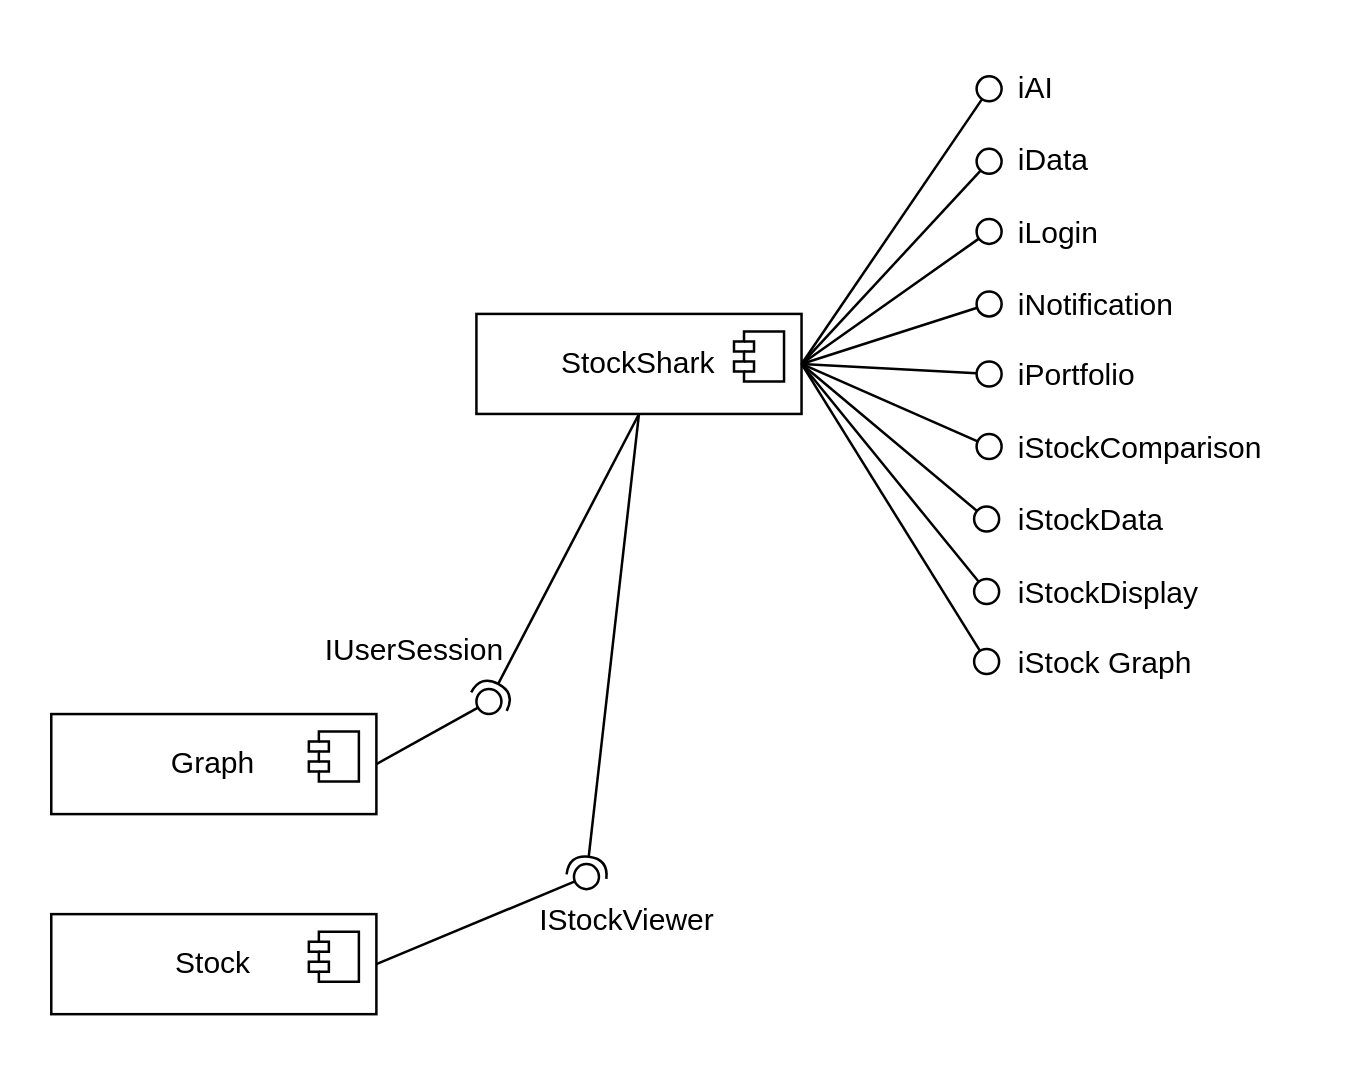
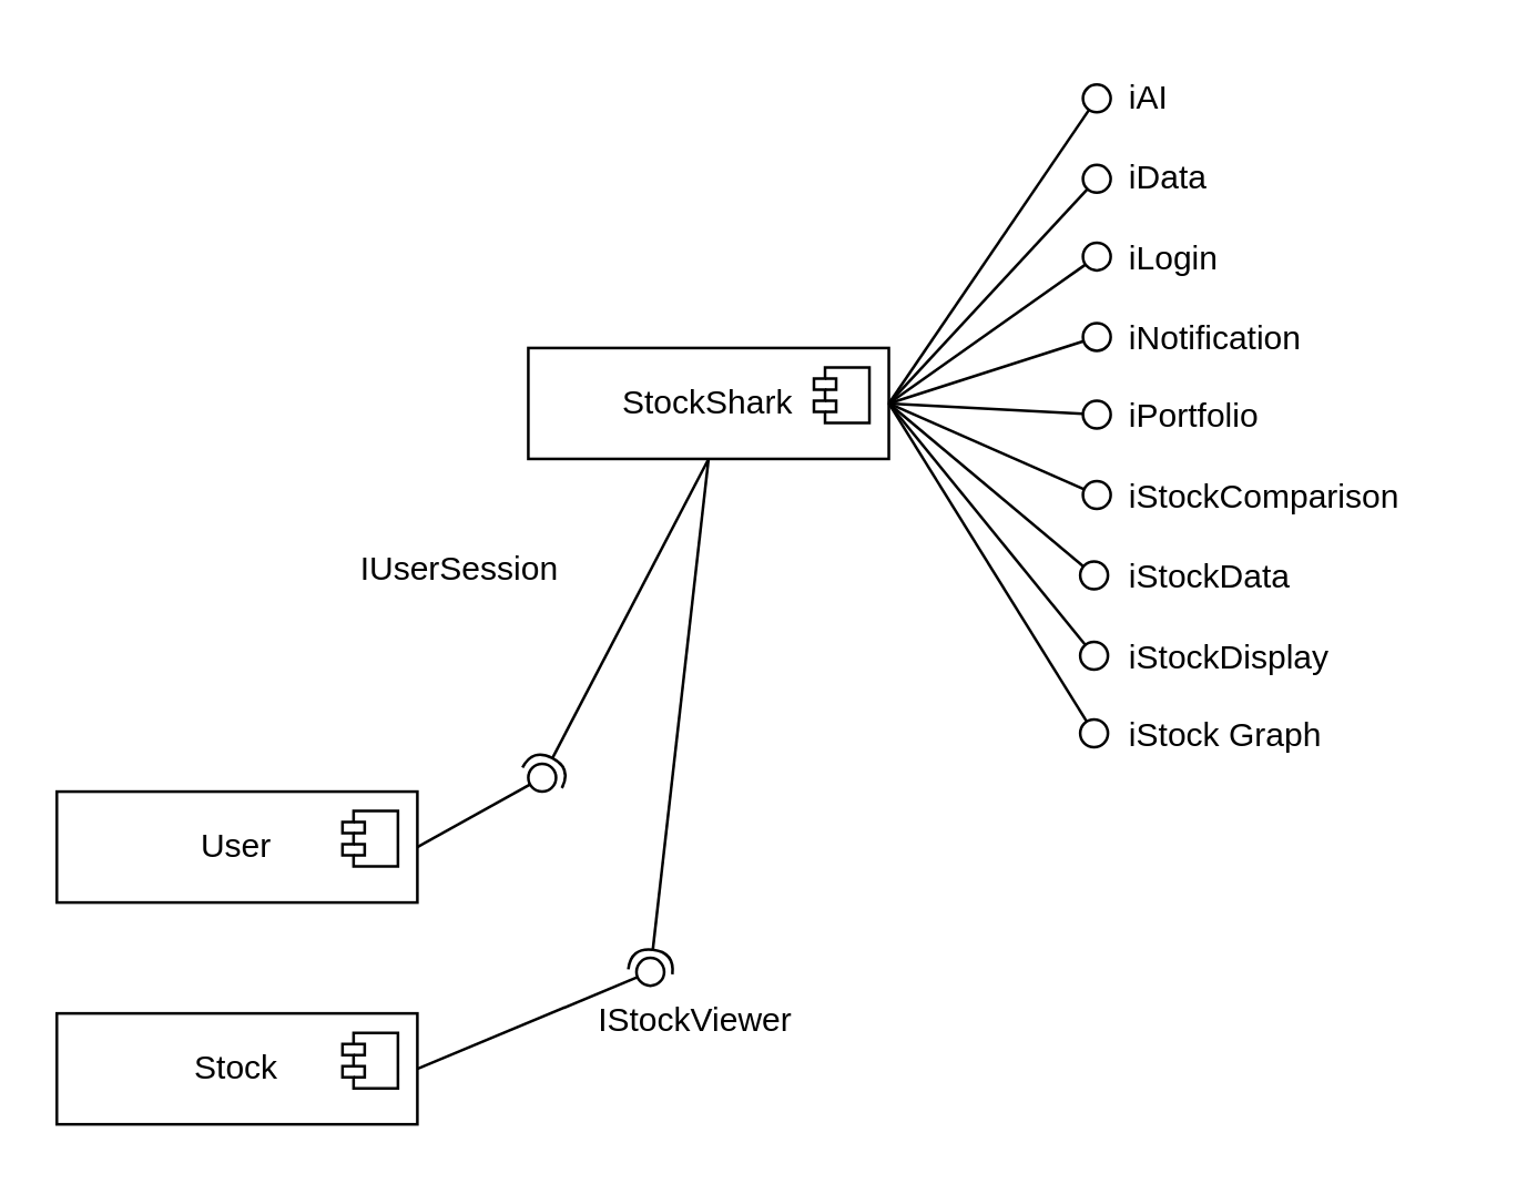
  <mxCell id="0" />
  <mxCell id="1" parent="0" />
  <mxCell id="2" value="StockShark" style="html=1;dropTarget=0;whiteSpace=wrap;" vertex="1" parent="1"><mxGeometry x="190" y="125" width="130" height="40" as="geometry" /></mxCell>
  <mxCell id="3" value="" style="shape=module;jettyWidth=8;jettyHeight=4;" vertex="1" parent="2"><mxGeometry x="1" width="20" height="20" relative="1" as="geometry"><mxPoint x="-27" y="7" as="offset" /></mxGeometry></mxCell>
- <mxCell id="4" value="Graph" style="html=1;dropTarget=0;whiteSpace=wrap;" vertex="1" parent="1"><mxGeometry x="20" y="285" width="130" height="40" as="geometry" /></mxCell>
+ <mxCell id="4" value="User" style="html=1;dropTarget=0;whiteSpace=wrap;" vertex="1" parent="1"><mxGeometry x="20" y="285" width="130" height="40" as="geometry" /></mxCell>
  <mxCell id="5" value="" style="shape=module;jettyWidth=8;jettyHeight=4;" vertex="1" parent="4"><mxGeometry x="1" width="20" height="20" relative="1" as="geometry"><mxPoint x="-27" y="7" as="offset" /></mxGeometry></mxCell>
  <mxCell id="6" value="Stock" style="html=1;dropTarget=0;whiteSpace=wrap;" vertex="1" parent="1"><mxGeometry x="20" y="365" width="130" height="40" as="geometry" /></mxCell>
  <mxCell id="7" value="" style="shape=module;jettyWidth=8;jettyHeight=4;" vertex="1" parent="6"><mxGeometry x="1" width="20" height="20" relative="1" as="geometry"><mxPoint x="-27" y="7" as="offset" /></mxGeometry></mxCell>
  <mxCell id="8" value="" style="rounded=0;orthogonalLoop=1;jettySize=auto;html=1;endArrow=halfCircle;endFill=0;endSize=6;strokeWidth=1;sketch=0;exitX=0.5;exitY=1;exitDx=0;exitDy=0;" edge="1" target="10" parent="1" source="2"><mxGeometry relative="1" as="geometry"><mxPoint x="290" y="235" as="sourcePoint" /><Array as="points" /></mxGeometry></mxCell>
  <mxCell id="9" value="" style="rounded=0;orthogonalLoop=1;jettySize=auto;html=1;endArrow=oval;endFill=0;sketch=0;sourcePerimeterSpacing=0;targetPerimeterSpacing=0;endSize=10;exitX=1;exitY=0.5;exitDx=0;exitDy=0;" edge="1" target="10" parent="1" source="4"><mxGeometry relative="1" as="geometry"><mxPoint x="260" y="281" as="sourcePoint" /></mxGeometry></mxCell>
  <mxCell id="10" value="" style="ellipse;whiteSpace=wrap;html=1;align=center;aspect=fixed;fillColor=none;strokeColor=none;resizable=0;perimeter=centerPerimeter;rotatable=0;allowArrows=0;points=[];outlineConnect=1;" vertex="1" parent="1"><mxGeometry x="190" y="275" width="10" height="10" as="geometry" /></mxCell>
  <mxCell id="11" value="" style="rounded=0;orthogonalLoop=1;jettySize=auto;html=1;endArrow=halfCircle;endFill=0;endSize=6;strokeWidth=1;sketch=0;exitX=0.5;exitY=1;exitDx=0;exitDy=0;" edge="1" target="13" parent="1" source="2"><mxGeometry relative="1" as="geometry"><mxPoint x="270" y="355" as="sourcePoint" /></mxGeometry></mxCell>
  <mxCell id="12" value="" style="rounded=0;orthogonalLoop=1;jettySize=auto;html=1;endArrow=oval;endFill=0;sketch=0;sourcePerimeterSpacing=0;targetPerimeterSpacing=0;endSize=10;exitX=1;exitY=0.5;exitDx=0;exitDy=0;" edge="1" target="13" parent="1" source="6"><mxGeometry relative="1" as="geometry"><mxPoint x="235" y="290" as="sourcePoint" /></mxGeometry></mxCell>
  <mxCell id="13" value="" style="ellipse;whiteSpace=wrap;html=1;align=center;aspect=fixed;fillColor=none;strokeColor=none;resizable=0;perimeter=centerPerimeter;rotatable=0;allowArrows=0;points=[];outlineConnect=1;" vertex="1" parent="1"><mxGeometry x="229" y="345" width="10" height="10" as="geometry" /></mxCell>
- <mxCell id="14" value="IUserSession" style="text;html=1;align=center;verticalAlign=middle;resizable=0;points=[];autosize=1;strokeColor=none;fillColor=none;" vertex="1" parent="1"><mxGeometry x="120" y="245" width="90" height="30" as="geometry" /></mxCell>
+ <mxCell id="14" value="IUserSession" style="text;html=1;align=center;verticalAlign=middle;resizable=0;points=[];autosize=1;strokeColor=none;fillColor=none;" vertex="1" parent="1"><mxGeometry x="120" y="190" width="90" height="30" as="geometry" /></mxCell>
  <mxCell id="15" value="IStockViewer" style="text;html=1;align=center;verticalAlign=middle;resizable=0;points=[];autosize=1;strokeColor=none;fillColor=none;" vertex="1" parent="1"><mxGeometry x="205" y="353" width="90" height="30" as="geometry" /></mxCell>
  <mxCell id="16" value="" style="rounded=0;orthogonalLoop=1;jettySize=auto;html=1;endArrow=oval;endFill=0;sketch=0;sourcePerimeterSpacing=0;targetPerimeterSpacing=0;endSize=10;exitX=1;exitY=0.5;exitDx=0;exitDy=0;" edge="1" target="17" parent="1" source="2"><mxGeometry relative="1" as="geometry"><mxPoint x="340" y="130" as="sourcePoint" /></mxGeometry></mxCell>
  <mxCell id="17" value="" style="ellipse;whiteSpace=wrap;html=1;align=center;aspect=fixed;fillColor=none;strokeColor=none;resizable=0;perimeter=centerPerimeter;rotatable=0;allowArrows=0;points=[];outlineConnect=1;" vertex="1" parent="1"><mxGeometry x="390" y="30" width="10" height="10" as="geometry" /></mxCell>
  <mxCell id="18" value="" style="ellipse;whiteSpace=wrap;html=1;align=center;aspect=fixed;fillColor=none;strokeColor=none;resizable=0;perimeter=centerPerimeter;rotatable=0;allowArrows=0;points=[];outlineConnect=1;" vertex="1" parent="1"><mxGeometry x="410" y="145" width="10" height="10" as="geometry" /></mxCell>
  <mxCell id="19" value="&lt;div&gt;iAI&lt;/div&gt;&lt;div&gt;&lt;br&gt;&lt;/div&gt;&lt;div&gt;iData&lt;/div&gt;&lt;div&gt;&lt;br&gt;&lt;/div&gt;&lt;div&gt;iLogin&lt;/div&gt;&lt;div&gt;&lt;br&gt;&lt;/div&gt;&lt;div&gt;iNotification&lt;/div&gt;&lt;div&gt;&lt;br&gt;&lt;/div&gt;&lt;div&gt;iPortfolio&lt;/div&gt;&lt;div&gt;&lt;br&gt;&lt;/div&gt;iStockComparison&lt;div&gt;&lt;br&gt;&lt;/div&gt;&lt;div&gt;iStockData&lt;/div&gt;&lt;div&gt;&lt;br&gt;&lt;/div&gt;&lt;div&gt;iStockDisplay&lt;/div&gt;&lt;div&gt;&lt;br&gt;&lt;/div&gt;&lt;div&gt;iStock Graph&lt;/div&gt;" style="text;html=1;align=left;verticalAlign=middle;resizable=0;points=[];autosize=1;strokeColor=none;fillColor=none;" vertex="1" parent="1"><mxGeometry x="405" y="20" width="120" height="260" as="geometry" /></mxCell>
  <mxCell id="20" value="" style="rounded=0;orthogonalLoop=1;jettySize=auto;html=1;endArrow=oval;endFill=0;sketch=0;sourcePerimeterSpacing=0;targetPerimeterSpacing=0;endSize=10;exitX=1;exitY=0.5;exitDx=0;exitDy=0;" edge="1" target="21" parent="1" source="2"><mxGeometry relative="1" as="geometry"><mxPoint x="340" y="125" as="sourcePoint" /></mxGeometry></mxCell>
  <mxCell id="21" value="" style="ellipse;whiteSpace=wrap;html=1;align=center;aspect=fixed;fillColor=none;strokeColor=none;resizable=0;perimeter=centerPerimeter;rotatable=0;allowArrows=0;points=[];outlineConnect=1;" vertex="1" parent="1"><mxGeometry x="390" y="59" width="10" height="10" as="geometry" /></mxCell>
  <mxCell id="22" value="" style="rounded=0;orthogonalLoop=1;jettySize=auto;html=1;endArrow=oval;endFill=0;sketch=0;sourcePerimeterSpacing=0;targetPerimeterSpacing=0;endSize=10;exitX=1;exitY=0.5;exitDx=0;exitDy=0;" edge="1" target="23" parent="1" source="2"><mxGeometry relative="1" as="geometry"><mxPoint x="370" y="140" as="sourcePoint" /></mxGeometry></mxCell>
  <mxCell id="23" value="" style="ellipse;whiteSpace=wrap;html=1;align=center;aspect=fixed;fillColor=none;strokeColor=none;resizable=0;perimeter=centerPerimeter;rotatable=0;allowArrows=0;points=[];outlineConnect=1;" vertex="1" parent="1"><mxGeometry x="390" y="87" width="10" height="10" as="geometry" /></mxCell>
  <mxCell id="24" value="" style="rounded=0;orthogonalLoop=1;jettySize=auto;html=1;endArrow=oval;endFill=0;sketch=0;sourcePerimeterSpacing=0;targetPerimeterSpacing=0;endSize=10;exitX=1;exitY=0.5;exitDx=0;exitDy=0;" edge="1" target="25" parent="1" source="2"><mxGeometry relative="1" as="geometry"><mxPoint x="340" y="170" as="sourcePoint" /></mxGeometry></mxCell>
  <mxCell id="25" value="" style="ellipse;whiteSpace=wrap;html=1;align=center;aspect=fixed;fillColor=none;strokeColor=none;resizable=0;perimeter=centerPerimeter;rotatable=0;allowArrows=0;points=[];outlineConnect=1;" vertex="1" parent="1"><mxGeometry x="390" y="116" width="10" height="10" as="geometry" /></mxCell>
  <mxCell id="26" value="" style="rounded=0;orthogonalLoop=1;jettySize=auto;html=1;endArrow=oval;endFill=0;sketch=0;sourcePerimeterSpacing=0;targetPerimeterSpacing=0;endSize=10;exitX=1;exitY=0.5;exitDx=0;exitDy=0;" edge="1" target="27" parent="1" source="2"><mxGeometry relative="1" as="geometry"><mxPoint x="360" y="190" as="sourcePoint" /></mxGeometry></mxCell>
  <mxCell id="27" value="" style="ellipse;whiteSpace=wrap;html=1;align=center;aspect=fixed;fillColor=none;strokeColor=none;resizable=0;perimeter=centerPerimeter;rotatable=0;allowArrows=0;points=[];outlineConnect=1;" vertex="1" parent="1"><mxGeometry x="390" y="144" width="10" height="10" as="geometry" /></mxCell>
  <mxCell id="28" value="" style="rounded=0;orthogonalLoop=1;jettySize=auto;html=1;endArrow=oval;endFill=0;sketch=0;sourcePerimeterSpacing=0;targetPerimeterSpacing=0;endSize=10;exitX=1;exitY=0.5;exitDx=0;exitDy=0;" edge="1" target="29" parent="1" source="2"><mxGeometry relative="1" as="geometry"><mxPoint x="340" y="180" as="sourcePoint" /></mxGeometry></mxCell>
  <mxCell id="29" value="" style="ellipse;whiteSpace=wrap;html=1;align=center;aspect=fixed;fillColor=none;strokeColor=none;resizable=0;perimeter=centerPerimeter;rotatable=0;allowArrows=0;points=[];outlineConnect=1;" vertex="1" parent="1"><mxGeometry x="390" y="173" width="10" height="10" as="geometry" /></mxCell>
  <mxCell id="30" value="" style="rounded=0;orthogonalLoop=1;jettySize=auto;html=1;endArrow=oval;endFill=0;sketch=0;sourcePerimeterSpacing=0;targetPerimeterSpacing=0;endSize=10;exitX=1;exitY=0.5;exitDx=0;exitDy=0;" edge="1" target="31" parent="1" source="2"><mxGeometry relative="1" as="geometry"><mxPoint x="300" y="210" as="sourcePoint" /></mxGeometry></mxCell>
  <mxCell id="31" value="" style="ellipse;whiteSpace=wrap;html=1;align=center;aspect=fixed;fillColor=none;strokeColor=none;resizable=0;perimeter=centerPerimeter;rotatable=0;allowArrows=0;points=[];outlineConnect=1;" vertex="1" parent="1"><mxGeometry x="389" y="202" width="10" height="10" as="geometry" /></mxCell>
  <mxCell id="32" value="" style="rounded=0;orthogonalLoop=1;jettySize=auto;html=1;endArrow=oval;endFill=0;sketch=0;sourcePerimeterSpacing=0;targetPerimeterSpacing=0;endSize=10;exitX=1;exitY=0.5;exitDx=0;exitDy=0;" edge="1" target="33" parent="1" source="2"><mxGeometry relative="1" as="geometry"><mxPoint x="330" y="240" as="sourcePoint" /></mxGeometry></mxCell>
  <mxCell id="33" value="" style="ellipse;whiteSpace=wrap;html=1;align=center;aspect=fixed;fillColor=none;strokeColor=none;resizable=0;perimeter=centerPerimeter;rotatable=0;allowArrows=0;points=[];outlineConnect=1;" vertex="1" parent="1"><mxGeometry x="389" y="231" width="10" height="10" as="geometry" /></mxCell>
  <mxCell id="34" value="" style="rounded=0;orthogonalLoop=1;jettySize=auto;html=1;endArrow=oval;endFill=0;sketch=0;sourcePerimeterSpacing=0;targetPerimeterSpacing=0;endSize=10;exitX=1;exitY=0.5;exitDx=0;exitDy=0;" edge="1" target="35" parent="1" source="2"><mxGeometry relative="1" as="geometry"><mxPoint x="320" y="260" as="sourcePoint" /></mxGeometry></mxCell>
  <mxCell id="35" value="" style="ellipse;whiteSpace=wrap;html=1;align=center;aspect=fixed;fillColor=none;strokeColor=none;resizable=0;perimeter=centerPerimeter;rotatable=0;allowArrows=0;points=[];outlineConnect=1;" vertex="1" parent="1"><mxGeometry x="389" y="259" width="10" height="10" as="geometry" /></mxCell>
